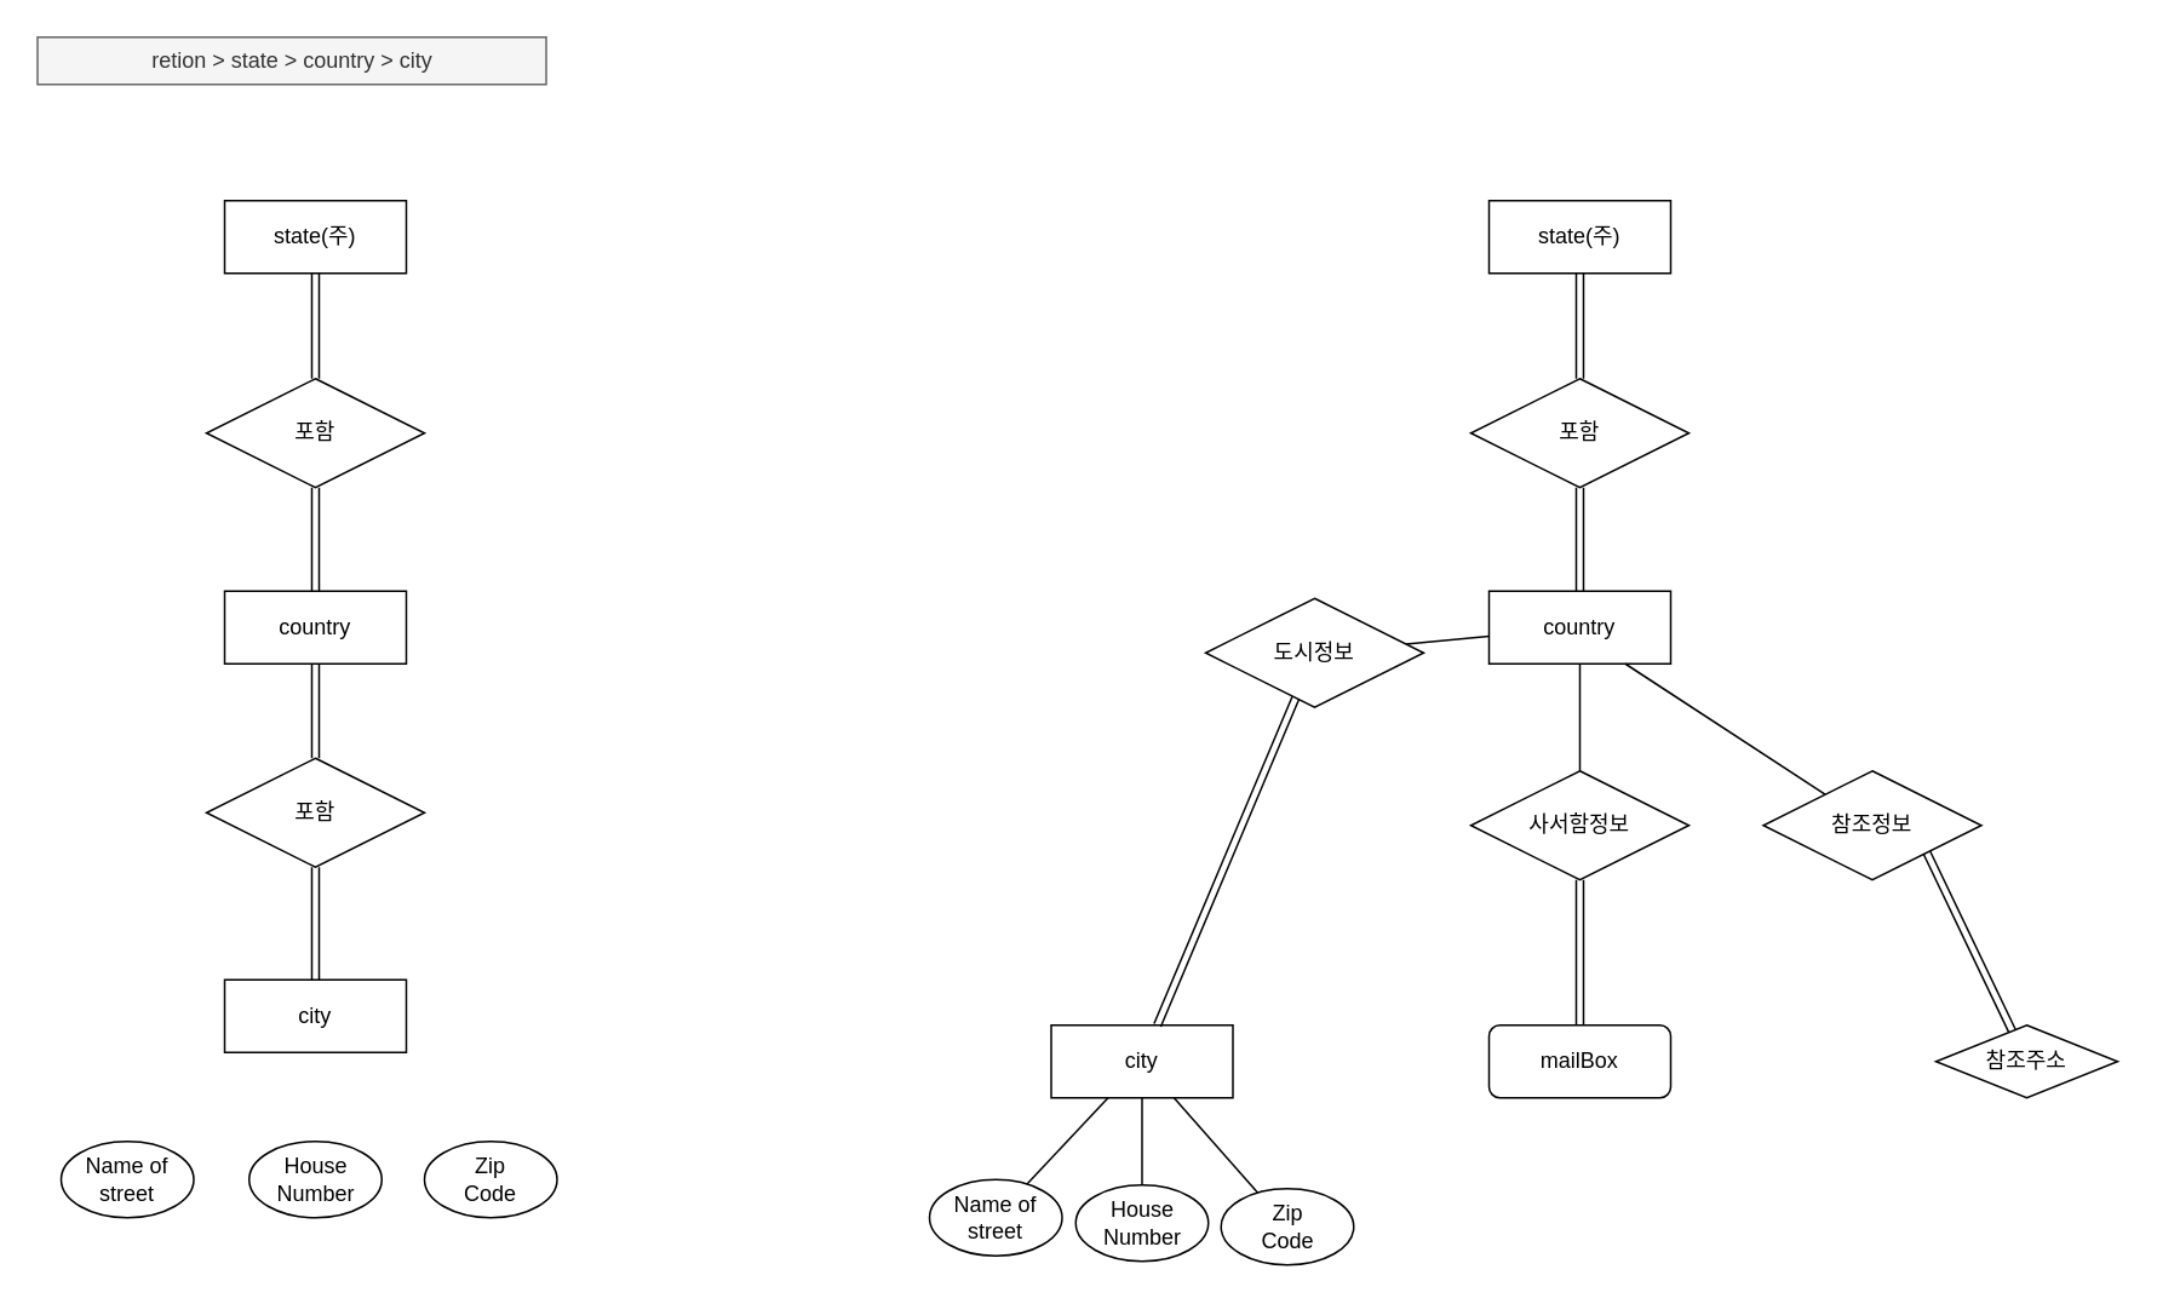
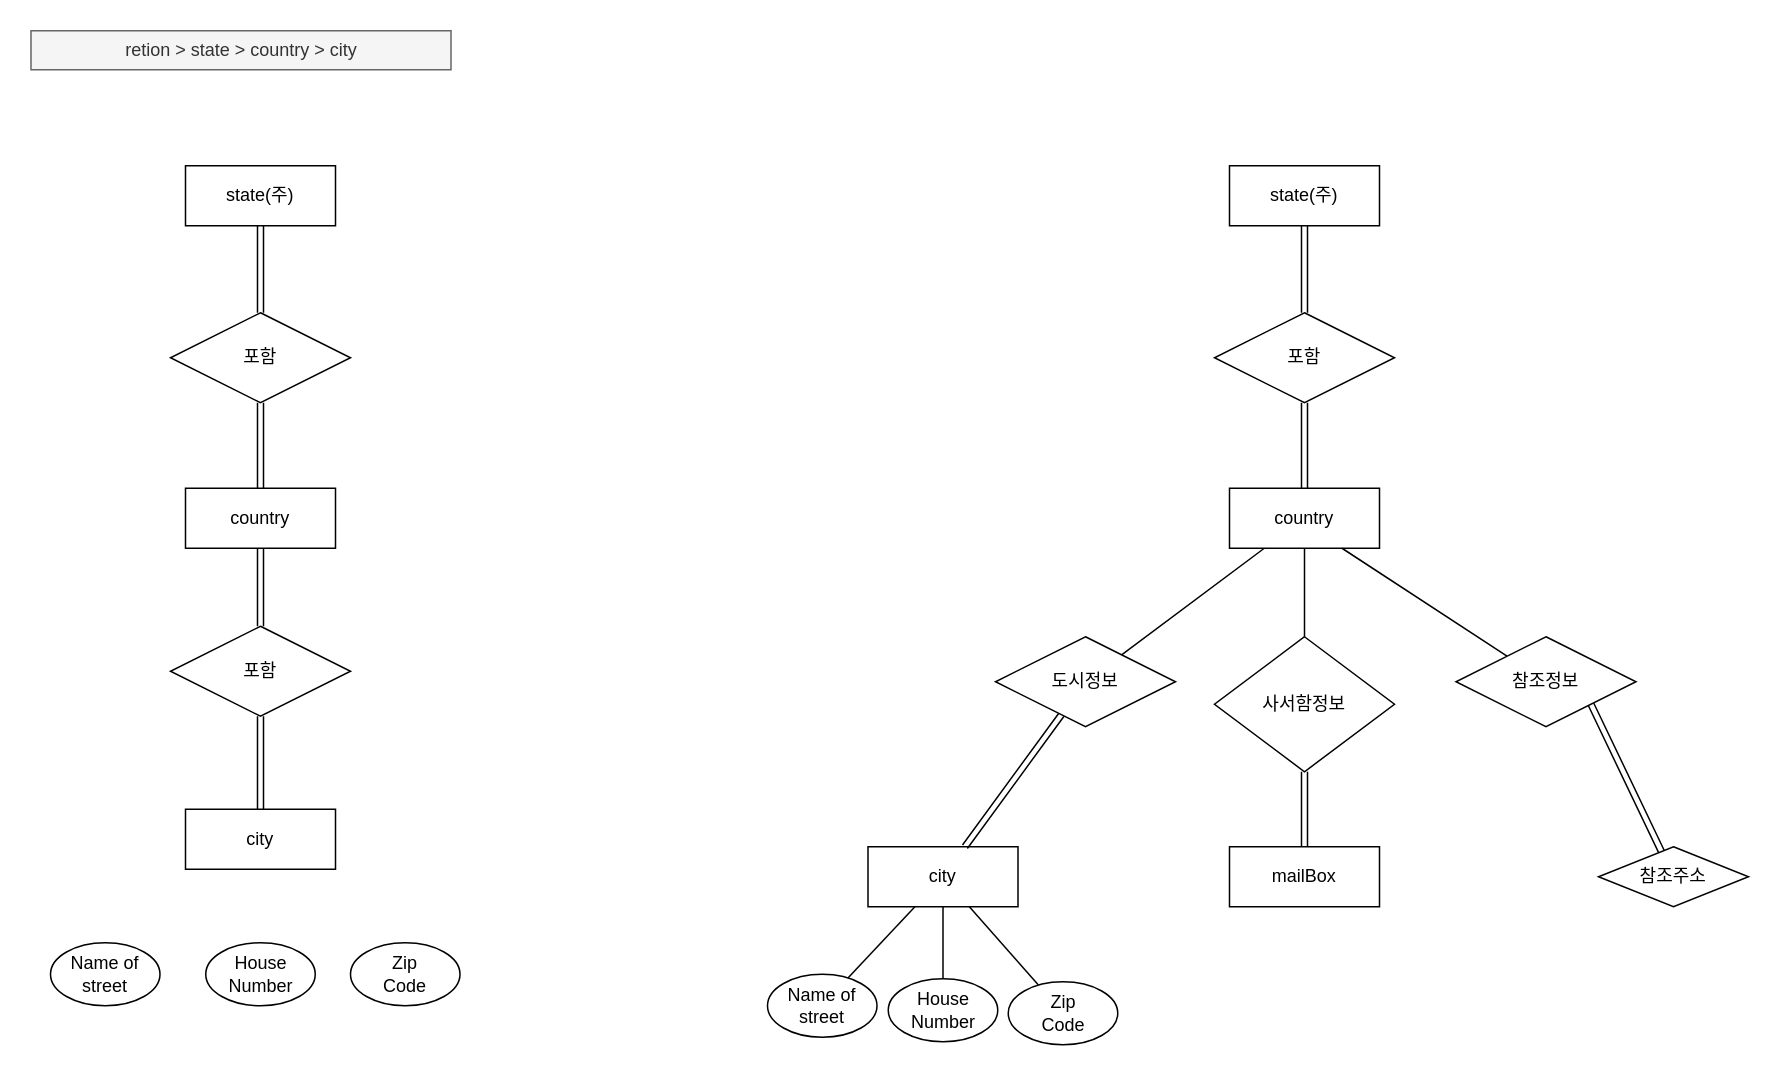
  <mxCell id="0" />
  <mxCell id="1" parent="0" />
  <mxCell id="2" value="" style="edgeStyle=orthogonalEdgeStyle;rounded=0;orthogonalLoop=1;jettySize=auto;html=1;shape=link;" edge="1" parent="1" source="3" target="9"><mxGeometry relative="1" as="geometry" /></mxCell>
  <mxCell id="3" value="state(주)" style="whiteSpace=wrap;html=1;align=center;" vertex="1" parent="1"><mxGeometry x="123" y="110" width="100" height="40" as="geometry" /></mxCell>
  <mxCell id="4" value="" style="edgeStyle=orthogonalEdgeStyle;rounded=0;orthogonalLoop=1;jettySize=auto;html=1;shape=link;" edge="1" parent="1" source="6" target="9"><mxGeometry relative="1" as="geometry" /></mxCell>
  <mxCell id="5" value="" style="edgeStyle=orthogonalEdgeStyle;rounded=0;orthogonalLoop=1;jettySize=auto;html=1;shape=link;" edge="1" parent="1" source="6" target="11"><mxGeometry relative="1" as="geometry" /></mxCell>
  <mxCell id="6" value="country" style="whiteSpace=wrap;html=1;align=center;" vertex="1" parent="1"><mxGeometry x="123" y="325" width="100" height="40" as="geometry" /></mxCell>
  <mxCell id="7" value="city" style="whiteSpace=wrap;html=1;align=center;" vertex="1" parent="1"><mxGeometry x="123" y="539" width="100" height="40" as="geometry" /></mxCell>
  <mxCell id="8" value="retion &amp;gt; state &amp;gt; country &amp;gt; city" style="text;html=1;align=center;verticalAlign=middle;resizable=0;points=[];autosize=1;strokeColor=#666666;fillColor=#f5f5f5;fontColor=#333333;" vertex="1" parent="1"><mxGeometry x="20" y="20" width="280" height="26" as="geometry" /></mxCell>
  <mxCell id="9" value="포함" style="shape=rhombus;perimeter=rhombusPerimeter;whiteSpace=wrap;html=1;align=center;" vertex="1" parent="1"><mxGeometry x="113" y="208" width="120" height="60" as="geometry" /></mxCell>
  <mxCell id="10" value="" style="edgeStyle=orthogonalEdgeStyle;rounded=0;orthogonalLoop=1;jettySize=auto;html=1;shape=link;" edge="1" parent="1" source="11" target="7"><mxGeometry relative="1" as="geometry" /></mxCell>
  <mxCell id="11" value="포함" style="shape=rhombus;perimeter=rhombusPerimeter;whiteSpace=wrap;html=1;align=center;" vertex="1" parent="1"><mxGeometry x="113" y="417" width="120" height="60" as="geometry" /></mxCell>
  <mxCell id="12" value="Name of&lt;div&gt;street&lt;/div&gt;" style="ellipse;whiteSpace=wrap;html=1;align=center;" vertex="1" parent="1"><mxGeometry x="33" y="628" width="73" height="42" as="geometry" /></mxCell>
  <mxCell id="13" value="House&lt;div&gt;Number&lt;/div&gt;" style="ellipse;whiteSpace=wrap;html=1;align=center;" vertex="1" parent="1"><mxGeometry x="136.5" y="628" width="73" height="42" as="geometry" /></mxCell>
  <mxCell id="14" value="Zip&lt;div&gt;Code&lt;/div&gt;" style="ellipse;whiteSpace=wrap;html=1;align=center;" vertex="1" parent="1"><mxGeometry x="233" y="628" width="73" height="42" as="geometry" /></mxCell>
  <mxCell id="15" value="" style="edgeStyle=orthogonalEdgeStyle;rounded=0;orthogonalLoop=1;jettySize=auto;html=1;shape=link;" edge="1" parent="1" source="16" target="22"><mxGeometry relative="1" as="geometry" /></mxCell>
  <mxCell id="16" value="state(주)" style="whiteSpace=wrap;html=1;align=center;" vertex="1" parent="1"><mxGeometry x="819" y="110" width="100" height="40" as="geometry" /></mxCell>
  <mxCell id="17" value="" style="edgeStyle=orthogonalEdgeStyle;rounded=0;orthogonalLoop=1;jettySize=auto;html=1;shape=link;" edge="1" parent="1" source="20" target="22"><mxGeometry relative="1" as="geometry" /></mxCell>
  <mxCell id="18" value="" style="rounded=0;orthogonalLoop=1;jettySize=auto;html=1;endArrow=none;endFill=0;" edge="1" parent="1" source="20" target="24"><mxGeometry relative="1" as="geometry" /></mxCell>
  <mxCell id="19" style="edgeStyle=orthogonalEdgeStyle;rounded=0;orthogonalLoop=1;jettySize=auto;html=1;entryX=0.5;entryY=0;entryDx=0;entryDy=0;endArrow=none;endFill=0;" edge="1" parent="1" source="20" target="35"><mxGeometry relative="1" as="geometry" /></mxCell>
  <mxCell id="20" value="country" style="whiteSpace=wrap;html=1;align=center;" vertex="1" parent="1"><mxGeometry x="819" y="325" width="100" height="40" as="geometry" /></mxCell>
  <mxCell id="21" value="city" style="whiteSpace=wrap;html=1;align=center;" vertex="1" parent="1"><mxGeometry x="578" y="564" width="100" height="40" as="geometry" /></mxCell>
  <mxCell id="22" value="포함" style="shape=rhombus;perimeter=rhombusPerimeter;whiteSpace=wrap;html=1;align=center;" vertex="1" parent="1"><mxGeometry x="809" y="208" width="120" height="60" as="geometry" /></mxCell>
  <mxCell id="23" value="" style="rounded=0;orthogonalLoop=1;jettySize=auto;html=1;shape=link;" edge="1" parent="1" source="24" target="21"><mxGeometry relative="1" as="geometry" /></mxCell>
- <mxCell id="24" value="도시정보" style="shape=rhombus;perimeter=rhombusPerimeter;whiteSpace=wrap;html=1;align=center;" vertex="1" parent="1"><mxGeometry x="663" y="329" width="120" height="60" as="geometry" /></mxCell>
+ <mxCell id="24" value="도시정보" style="shape=rhombus;perimeter=rhombusPerimeter;whiteSpace=wrap;html=1;align=center;" vertex="1" parent="1"><mxGeometry x="663" y="424" width="120" height="60" as="geometry" /></mxCell>
  <mxCell id="25" style="rounded=0;orthogonalLoop=1;jettySize=auto;html=1;endArrow=none;endFill=0;" edge="1" parent="1" source="26" target="21"><mxGeometry relative="1" as="geometry" /></mxCell>
  <mxCell id="26" value="Name of&lt;div&gt;street&lt;/div&gt;" style="ellipse;whiteSpace=wrap;html=1;align=center;" vertex="1" parent="1"><mxGeometry x="511" y="649" width="73" height="42" as="geometry" /></mxCell>
  <mxCell id="27" style="rounded=0;orthogonalLoop=1;jettySize=auto;html=1;endArrow=none;endFill=0;" edge="1" parent="1" source="28" target="21"><mxGeometry relative="1" as="geometry" /></mxCell>
  <mxCell id="28" value="House&lt;div&gt;Number&lt;/div&gt;" style="ellipse;whiteSpace=wrap;html=1;align=center;" vertex="1" parent="1"><mxGeometry x="591.5" y="652" width="73" height="42" as="geometry" /></mxCell>
  <mxCell id="29" style="rounded=0;orthogonalLoop=1;jettySize=auto;html=1;endArrow=none;endFill=0;" edge="1" parent="1" source="30" target="21"><mxGeometry relative="1" as="geometry" /></mxCell>
  <mxCell id="30" value="Zip&lt;div&gt;Code&lt;/div&gt;" style="ellipse;whiteSpace=wrap;html=1;align=center;" vertex="1" parent="1"><mxGeometry x="671.5" y="654" width="73" height="42" as="geometry" /></mxCell>
- <mxCell id="31" value="mailBox" style="whiteSpace=wrap;html=1;align=center;rounded=1;" vertex="1" parent="1"><mxGeometry x="819" y="564" width="100" height="40" as="geometry" /></mxCell>
+ <mxCell id="31" value="mailBox" style="whiteSpace=wrap;html=1;align=center;" vertex="1" parent="1"><mxGeometry x="819" y="564" width="100" height="40" as="geometry" /></mxCell>
  <mxCell id="32" style="rounded=0;orthogonalLoop=1;jettySize=auto;html=1;entryX=1;entryY=1;entryDx=0;entryDy=0;shape=link;" edge="1" parent="1" source="33" target="37"><mxGeometry relative="1" as="geometry" /></mxCell>
  <mxCell id="33" value="참조주소" style="rhombus;whiteSpace=wrap;html=1;align=center;" vertex="1" parent="1"><mxGeometry x="1065" y="564" width="100" height="40" as="geometry" /></mxCell>
  <mxCell id="34" style="rounded=0;orthogonalLoop=1;jettySize=auto;html=1;endArrow=none;endFill=0;shape=link;" edge="1" parent="1" source="35" target="31"><mxGeometry relative="1" as="geometry" /></mxCell>
- <mxCell id="35" value="사서함정보" style="shape=rhombus;perimeter=rhombusPerimeter;whiteSpace=wrap;html=1;align=center;" vertex="1" parent="1"><mxGeometry x="809" y="424" width="120" height="60" as="geometry" /></mxCell>
+ <mxCell id="35" value="사서함정보" style="shape=rhombus;perimeter=rhombusPerimeter;whiteSpace=wrap;html=1;align=center;" vertex="1" parent="1"><mxGeometry x="809" y="424" width="120" height="90" as="geometry" /></mxCell>
  <mxCell id="36" style="rounded=0;orthogonalLoop=1;jettySize=auto;html=1;entryX=0.75;entryY=1;entryDx=0;entryDy=0;endArrow=none;endFill=0;" edge="1" parent="1" source="37" target="20"><mxGeometry relative="1" as="geometry" /></mxCell>
  <mxCell id="37" value="참조정보" style="shape=rhombus;perimeter=rhombusPerimeter;whiteSpace=wrap;html=1;align=center;" vertex="1" parent="1"><mxGeometry x="970" y="424" width="120" height="60" as="geometry" /></mxCell>
